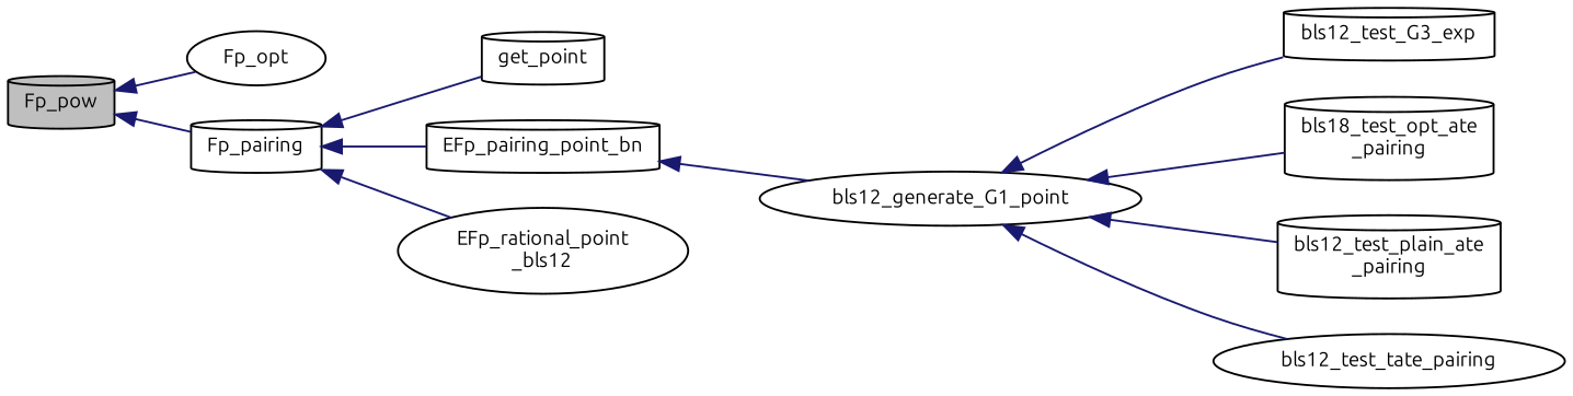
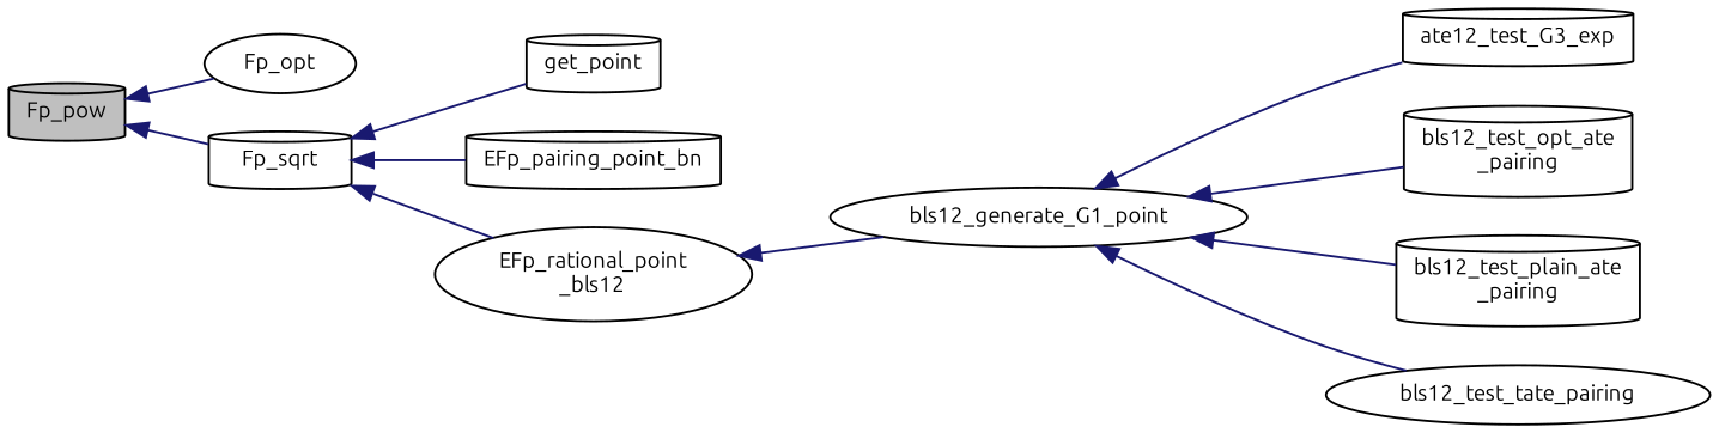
  digraph {
    fontname=Ubuntu
    rankdir=LR
    node [color=black fillcolor=white fontname=Ubuntu fontsize=10 shape=cylinder style=filled]
    edge [color=midnightblue dir=back fontname=Ubuntu fontsize=10 labelfontname=Helvetica labelfontsize=10 style=solid]
    n1 [fillcolor=grey75 fontcolor=black height=0.2 label=Fp_pow width=0.4]
    n2 [height=0.2 label=Fp_opt shape=ellipse width=0.4]
-   n3 [height=0.2 label=Fp_pairing width=0.4]
+   n3 [height=0.2 label=Fp_sqrt width=0.4]
    n4 [height=0.2 label=get_point width=0.4]
    n5 [height=0.2 label=EFp_pairing_point_bn width=0.4]
    n6 [height=0.2 label="EFp_rational_point\l_bls12" shape=ellipse width=0.4]
    n7 [height=0.2 label=bls12_generate_G1_point shape=ellipse width=0.4]
-   n8 [height=0.2 label=bls12_test_G3_exp width=0.4]
-   n9 [height=0.2 label="bls18_test_opt_ate\l_pairing" width=0.4]
+   n8 [height=0.2 label=ate12_test_G3_exp width=0.4]
+   n9 [height=0.2 label="bls12_test_opt_ate\l_pairing" width=0.4]
    n10 [height=0.2 label="bls12_test_plain_ate\l_pairing" width=0.4]
    n11 [height=0.2 label=bls12_test_tate_pairing shape=ellipse width=0.4]
    n1 -> n2
    n1 -> n3
    n3 -> n4
    n3 -> n5
    n3 -> n6
-   n5 -> n7
+   n6 -> n7
    n7 -> n8
    n7 -> n9
    n7 -> n10
    n7 -> n11
  }
